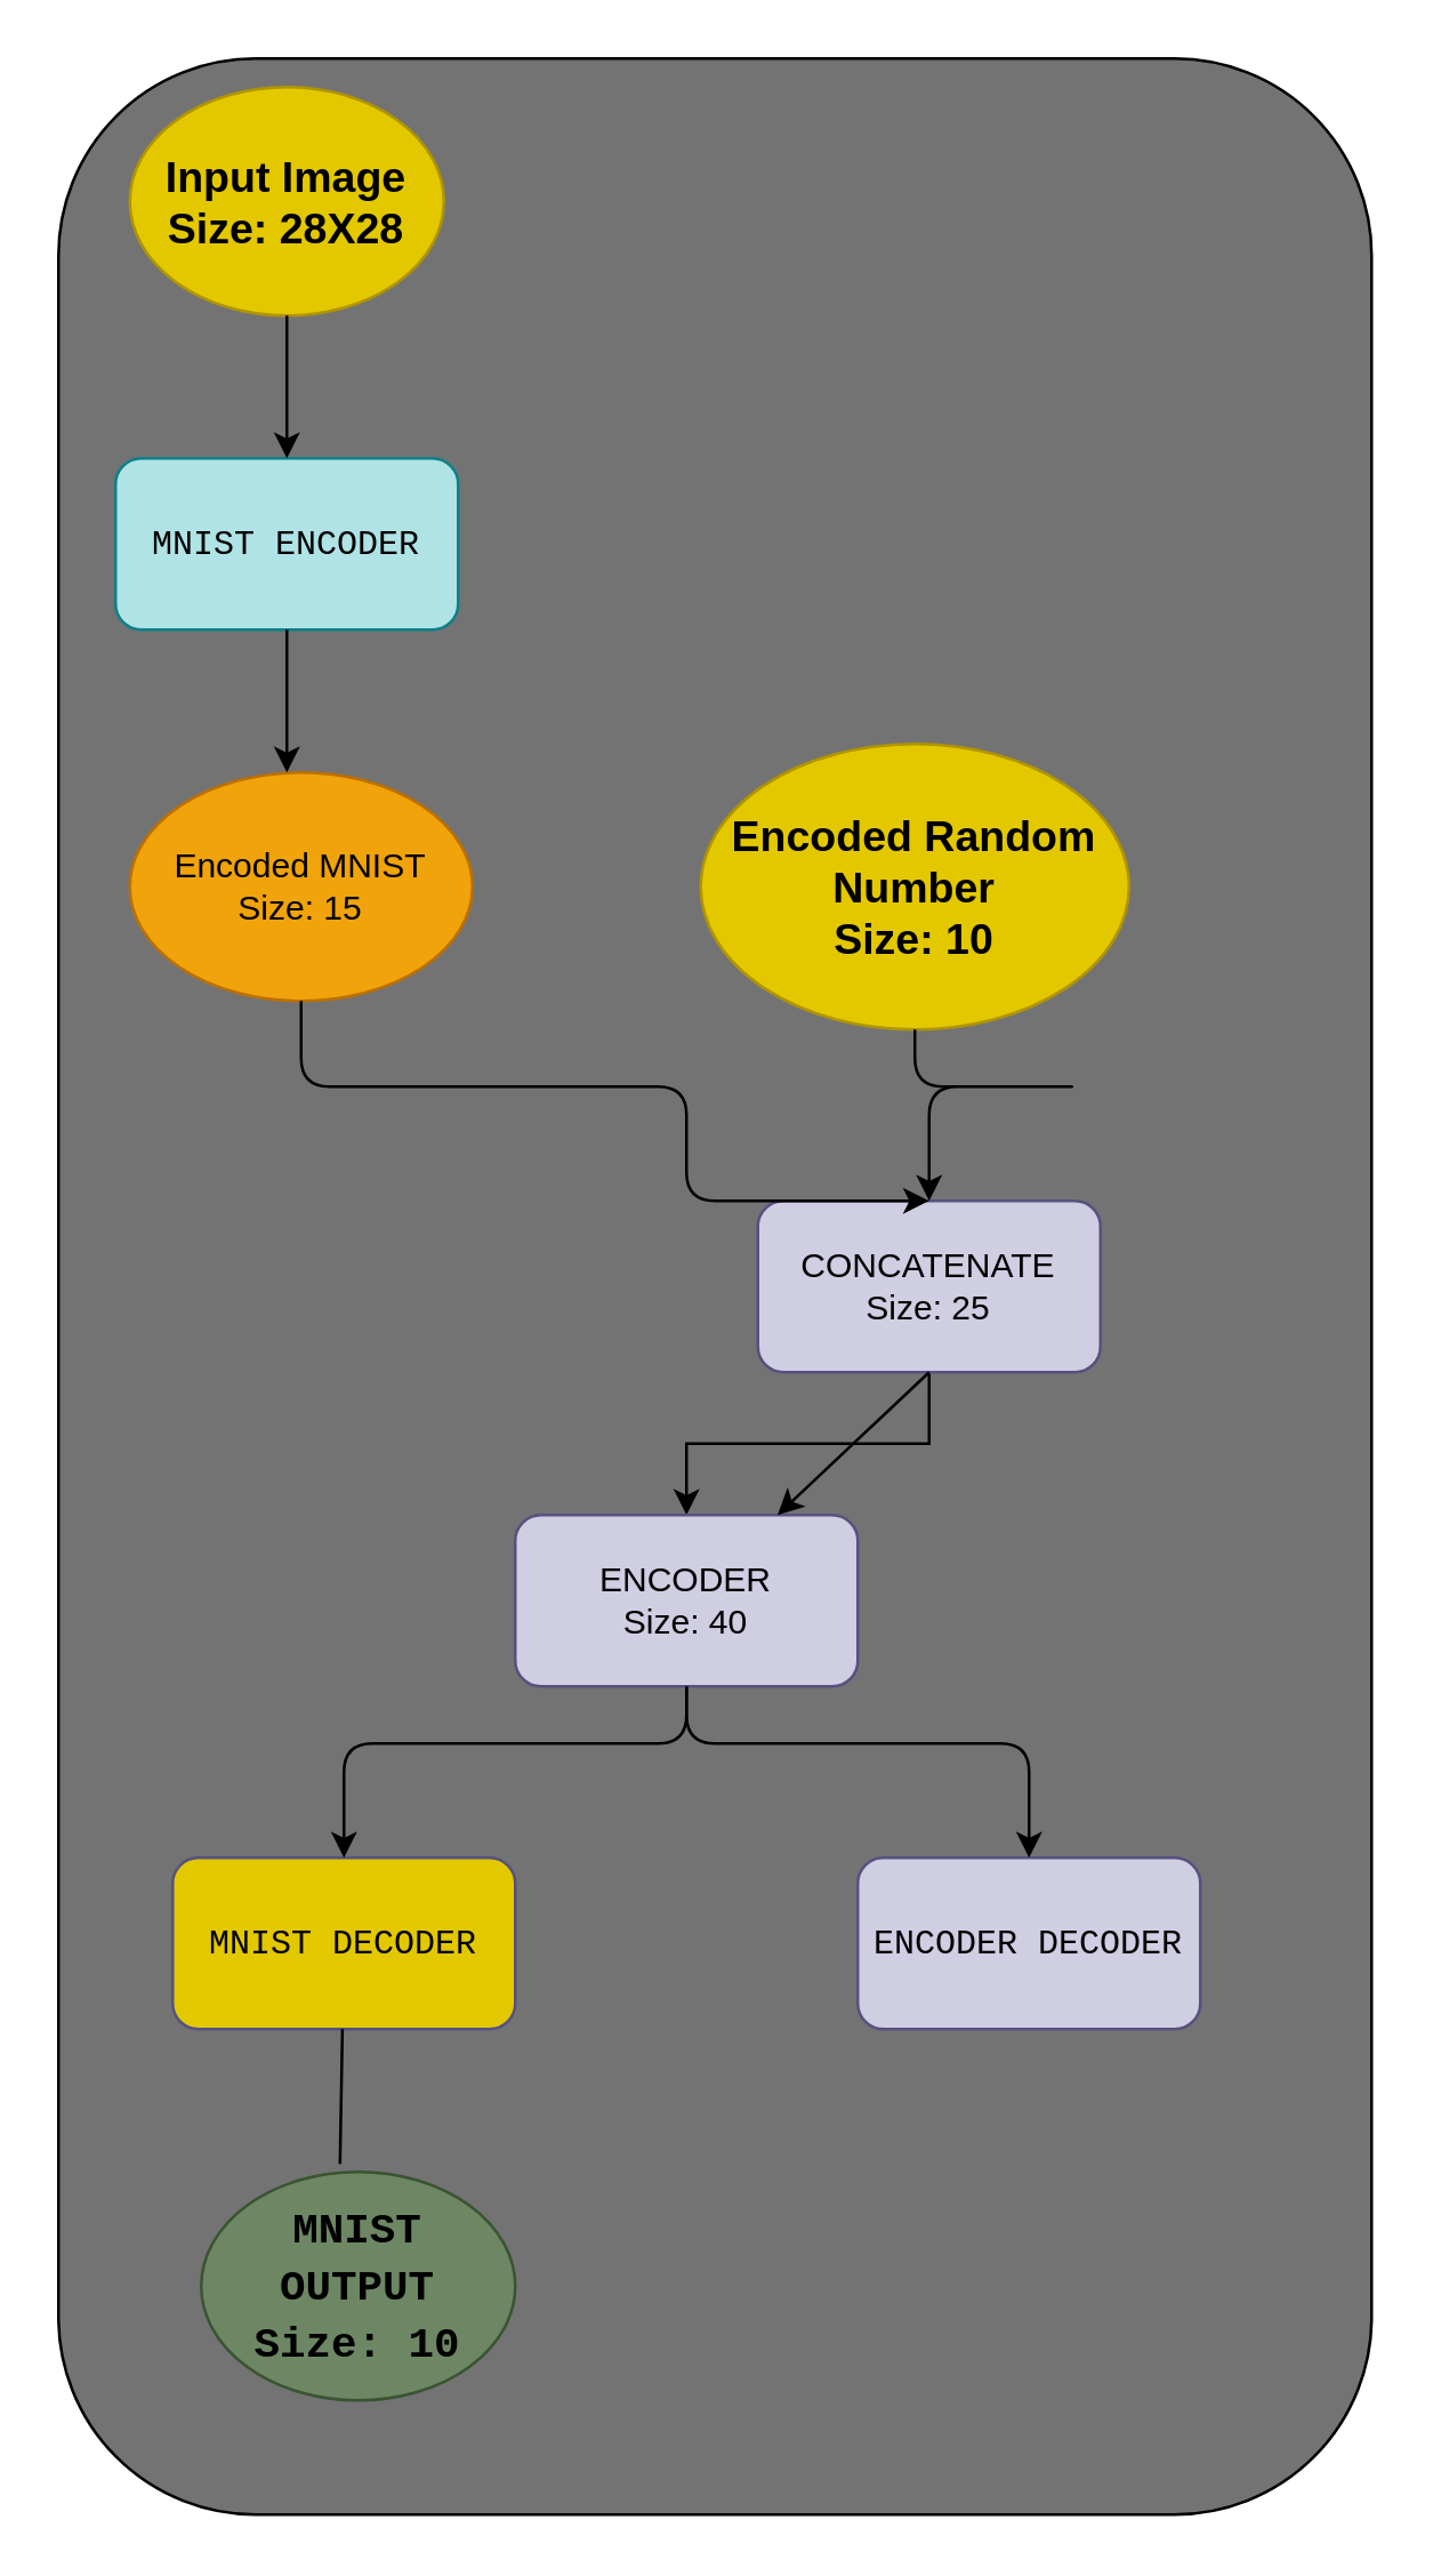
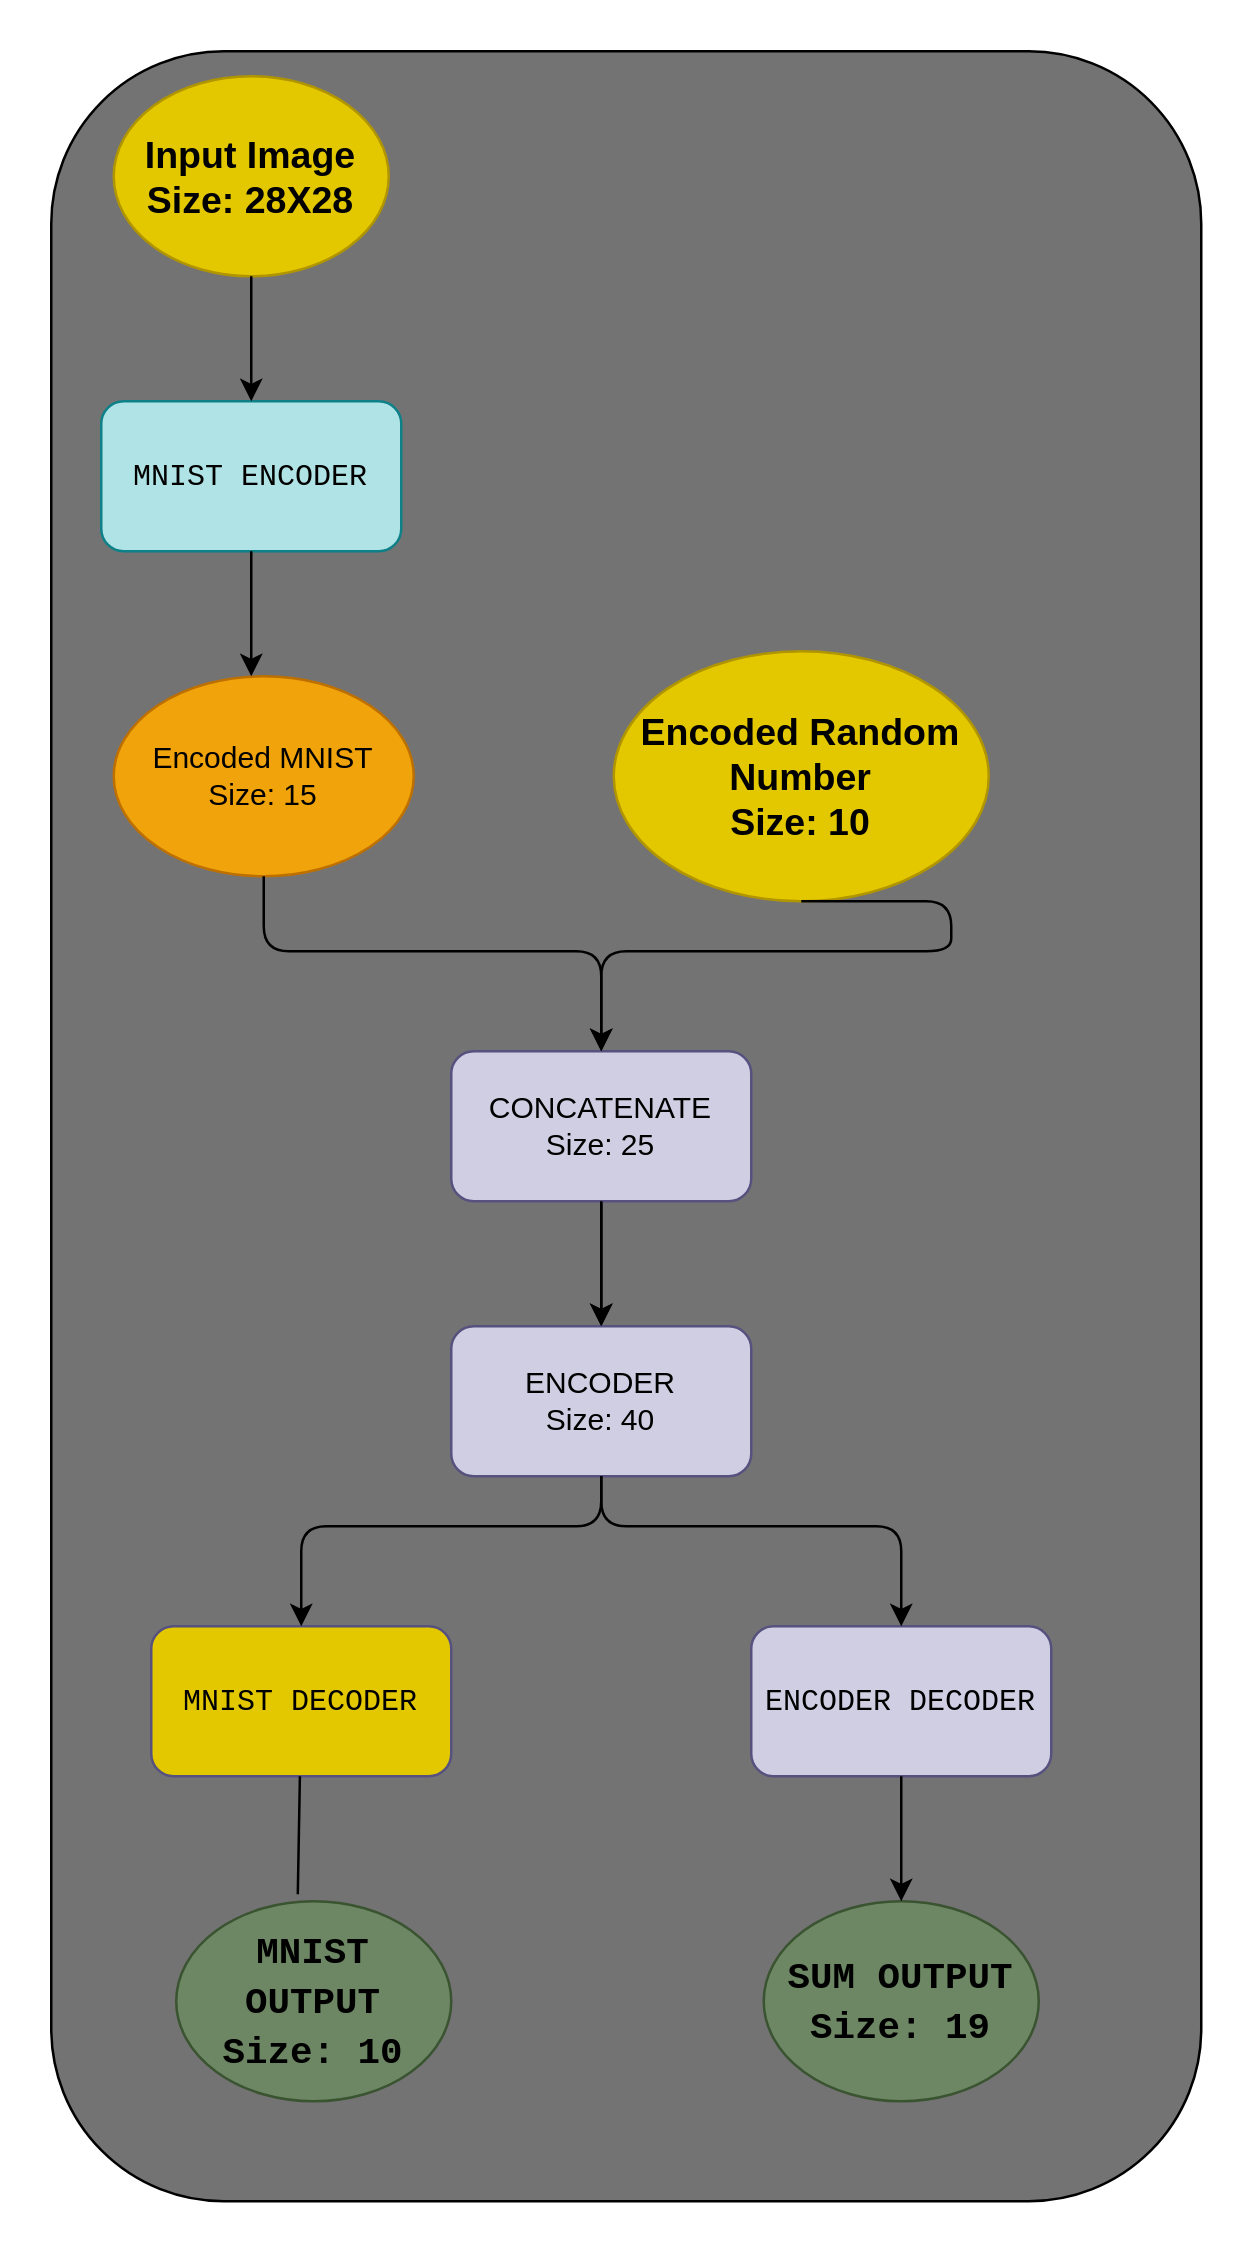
  <mxCell id="0" />
  <mxCell id="1" parent="0" />
  <mxCell id="2" value="" style="rounded=1;whiteSpace=wrap;html=1;labelBackgroundColor=none;fontSize=15;fontColor=#000000;fillColor=#737373;" vertex="1" parent="1"><mxGeometry x="20" y="20" width="460" height="860" as="geometry" /></mxCell>
  <mxCell id="3" value="Input Image&lt;br style=&quot;font-size: 15px;&quot;&gt;Size: 28X28" style="ellipse;whiteSpace=wrap;html=1;fillColor=#e3c800;strokeColor=#B09500;fontColor=#000000;fontSize=15;fontStyle=1" parent="1" vertex="1"><mxGeometry x="45" y="30" width="110" height="80" as="geometry" /></mxCell>
  <mxCell id="4" value="&lt;div style=&quot;font-family: &amp;#34;menlo&amp;#34; , &amp;#34;monaco&amp;#34; , &amp;#34;courier new&amp;#34; , monospace ; line-height: 18px&quot;&gt;&lt;font color=&quot;#000000&quot;&gt;MNIST ENCODER&lt;/font&gt;&lt;/div&gt;" style="rounded=1;whiteSpace=wrap;html=1;fillColor=#b0e3e6;strokeColor=#0e8088;" vertex="1" parent="1"><mxGeometry x="40" y="160" width="120" height="60" as="geometry" /></mxCell>
  <mxCell id="5" value="Encoded MNIST&lt;br&gt;Size: 15" style="ellipse;whiteSpace=wrap;html=1;fillColor=#f0a30a;strokeColor=#BD7000;fontColor=#000000;" vertex="1" parent="1"><mxGeometry x="45" y="270" width="120" height="80" as="geometry" /></mxCell>
  <mxCell id="6" value="&lt;font style=&quot;font-size: 15px;&quot;&gt;&lt;span style=&quot;font-size: 15px;&quot;&gt;Encoded Random Number&lt;br style=&quot;font-size: 15px;&quot;&gt;Size: 10&lt;/span&gt;&lt;/font&gt;" style="ellipse;whiteSpace=wrap;html=1;fillColor=#e3c800;strokeColor=#B09500;fontColor=#000000;fontStyle=1;fontSize=15;" vertex="1" parent="1"><mxGeometry x="245" y="260" width="150" height="100" as="geometry" /></mxCell>
  <mxCell id="7" value="" style="edgeStyle=orthogonalEdgeStyle;rounded=0;orthogonalLoop=1;jettySize=auto;html=1;" edge="1" parent="1" source="8" target="9"><mxGeometry relative="1" as="geometry" /></mxCell>
- <mxCell id="8" value="CONCATENATE&lt;br&gt;Size: 25" style="rounded=1;whiteSpace=wrap;html=1;labelBackgroundColor=none;fillColor=#d0cee2;strokeColor=#56517e;fontColor=#000000;" vertex="1" parent="1"><mxGeometry x="265" y="420" width="120" height="60" as="geometry" /></mxCell>
+ <mxCell id="8" value="CONCATENATE&lt;br&gt;Size: 25" style="rounded=1;whiteSpace=wrap;html=1;labelBackgroundColor=none;fillColor=#d0cee2;strokeColor=#56517e;fontColor=#000000;" vertex="1" parent="1"><mxGeometry x="180" y="420" width="120" height="60" as="geometry" /></mxCell>
  <mxCell id="9" value="ENCODER&lt;br&gt;Size: 40" style="rounded=1;whiteSpace=wrap;html=1;labelBackgroundColor=none;fillColor=#d0cee2;strokeColor=#56517e;fontColor=#000000;" vertex="1" parent="1"><mxGeometry x="180" y="530" width="120" height="60" as="geometry" /></mxCell>
  <mxCell id="10" value="&lt;div style=&quot;font-family: menlo, monaco, &amp;quot;courier new&amp;quot;, monospace; line-height: 18px;&quot;&gt;MNIST DECODER&lt;br&gt;&lt;/div&gt;" style="rounded=1;whiteSpace=wrap;html=1;labelBackgroundColor=none;fillColor=#e3c800;strokeColor=#56517e;fontColor=#000000;" vertex="1" parent="1"><mxGeometry x="60" y="650" width="120" height="60" as="geometry" /></mxCell>
  <mxCell id="11" value="&lt;div style=&quot;font-family: menlo, monaco, &amp;quot;courier new&amp;quot;, monospace; line-height: 18px;&quot;&gt;ENCODER DECODER&lt;br&gt;&lt;/div&gt;" style="rounded=1;whiteSpace=wrap;html=1;labelBackgroundColor=none;fillColor=#d0cee2;strokeColor=#56517e;fontColor=#000000;" vertex="1" parent="1"><mxGeometry x="300" y="650" width="120" height="60" as="geometry" /></mxCell>
  <mxCell id="12" value="" style="endArrow=classic;html=1;exitX=0.5;exitY=1;exitDx=0;exitDy=0;entryX=0.5;entryY=0;entryDx=0;entryDy=0;" edge="1" parent="1" source="3" target="4"><mxGeometry width="50" height="50" relative="1" as="geometry"><mxPoint x="390" y="420" as="sourcePoint" /><mxPoint x="440" y="370" as="targetPoint" /></mxGeometry></mxCell>
  <mxCell id="13" value="" style="endArrow=classic;html=1;exitX=0.5;exitY=1;exitDx=0;exitDy=0;" edge="1" parent="1" source="4"><mxGeometry width="50" height="50" relative="1" as="geometry"><mxPoint x="104.5" y="230" as="sourcePoint" /><mxPoint x="100" y="270" as="targetPoint" /></mxGeometry></mxCell>
  <mxCell id="14" value="" style="endArrow=classic;html=1;entryX=0.5;entryY=0;entryDx=0;entryDy=0;exitX=0.5;exitY=1;exitDx=0;exitDy=0;edgeStyle=orthogonalEdgeStyle;" edge="1" parent="1" source="5" target="8"><mxGeometry width="50" height="50" relative="1" as="geometry"><mxPoint x="150" y="430" as="sourcePoint" /><mxPoint x="115" y="280" as="targetPoint" /><Array as="points"><mxPoint x="105" y="380" /><mxPoint x="240" y="380" /></Array></mxGeometry></mxCell>
  <mxCell id="15" value="" style="endArrow=classic;html=1;entryX=0.5;entryY=0;entryDx=0;entryDy=0;exitX=0.5;exitY=1;exitDx=0;exitDy=0;edgeStyle=orthogonalEdgeStyle;" edge="1" parent="1" source="6" target="8"><mxGeometry width="50" height="50" relative="1" as="geometry"><mxPoint x="414" y="390" as="sourcePoint" /><mxPoint x="549" y="440" as="targetPoint" /><Array as="points"><mxPoint x="380" y="380" /><mxPoint x="240" y="380" /></Array></mxGeometry></mxCell>
  <mxCell id="16" value="" style="endArrow=classic;html=1;exitX=0.5;exitY=1;exitDx=0;exitDy=0;" edge="1" parent="1" source="8" target="9"><mxGeometry width="50" height="50" relative="1" as="geometry"><mxPoint x="110" y="230" as="sourcePoint" /><mxPoint x="110" y="280" as="targetPoint" /></mxGeometry></mxCell>
  <mxCell id="17" value="" style="endArrow=classic;html=1;entryX=0.5;entryY=0;entryDx=0;entryDy=0;exitX=0.5;exitY=1;exitDx=0;exitDy=0;edgeStyle=orthogonalEdgeStyle;" edge="1" parent="1" source="9" target="10"><mxGeometry width="50" height="50" relative="1" as="geometry"><mxPoint x="115" y="360" as="sourcePoint" /><mxPoint x="250" y="430" as="targetPoint" /><Array as="points"><mxPoint x="240" y="610" /><mxPoint x="120" y="610" /></Array></mxGeometry></mxCell>
  <mxCell id="18" value="" style="endArrow=classic;html=1;entryX=0.5;entryY=0;entryDx=0;entryDy=0;exitX=0.5;exitY=1;exitDx=0;exitDy=0;edgeStyle=orthogonalEdgeStyle;" edge="1" parent="1" source="9" target="11"><mxGeometry width="50" height="50" relative="1" as="geometry"><mxPoint x="250" y="600" as="sourcePoint" /><mxPoint x="130" y="660" as="targetPoint" /><Array as="points"><mxPoint x="240" y="610" /><mxPoint x="360" y="610" /></Array></mxGeometry></mxCell>
  <mxCell id="19" value="&lt;font color=&quot;#000000&quot; style=&quot;font-size: 15px;&quot;&gt;&lt;span style=&quot;font-family: menlo, monaco, &amp;quot;courier new&amp;quot;, monospace; font-size: 15px;&quot;&gt;MNIST OUTPUT&lt;/span&gt;&lt;br style=&quot;font-family: menlo, monaco, &amp;quot;courier new&amp;quot;, monospace; font-size: 15px;&quot;&gt;&lt;span style=&quot;font-family: menlo, monaco, &amp;quot;courier new&amp;quot;, monospace; font-size: 15px;&quot;&gt;Size: 10&lt;/span&gt;&lt;/font&gt;" style="ellipse;whiteSpace=wrap;html=1;fillColor=#6d8764;strokeColor=#3A5431;fontColor=#ffffff;fontSize=15;fontStyle=1" vertex="1" parent="1"><mxGeometry x="70" y="760" width="110" height="80" as="geometry" /></mxCell>
+ <mxCell id="20" value="&lt;font color=&quot;#000000&quot; style=&quot;font-size: 15px;&quot;&gt;&lt;span style=&quot;font-family: menlo, monaco, &amp;quot;courier new&amp;quot;, monospace; font-size: 15px;&quot;&gt;SUM OUTPUT&lt;/span&gt;&lt;br style=&quot;font-family: menlo, monaco, &amp;quot;courier new&amp;quot;, monospace; font-size: 15px;&quot;&gt;&lt;span style=&quot;font-family: menlo, monaco, &amp;quot;courier new&amp;quot;, monospace; font-size: 15px;&quot;&gt;Size: 19&lt;/span&gt;&lt;/font&gt;" style="ellipse;whiteSpace=wrap;html=1;fillColor=#6d8764;strokeColor=#3A5431;fontColor=#ffffff;fontSize=15;fontStyle=1" vertex="1" parent="1"><mxGeometry x="305" y="760" width="110" height="80" as="geometry" /></mxCell>
  <mxCell id="21" value="" style="endArrow=none;html=1;entryX=0.442;entryY=-0.035;entryDx=0;entryDy=0;entryPerimeter=0;" edge="1" parent="1" source="10" target="19"><mxGeometry width="50" height="50" relative="1" as="geometry"><mxPoint x="150" y="740" as="sourcePoint" /><mxPoint x="120" y="714" as="targetPoint" /></mxGeometry></mxCell>
+ <mxCell id="22" value="" style="endArrow=classic;html=1;entryX=0.5;entryY=0;entryDx=0;entryDy=0;exitX=0.5;exitY=1;exitDx=0;exitDy=0;" edge="1" parent="1" source="11" target="20"><mxGeometry width="50" height="50" relative="1" as="geometry"><mxPoint x="360.344" y="712.8" as="sourcePoint" /><mxPoint x="359.5" y="760" as="targetPoint" /></mxGeometry></mxCell>
